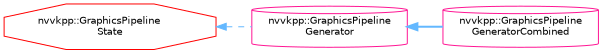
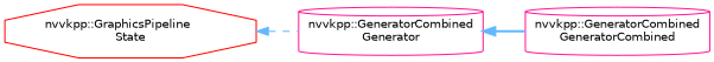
  digraph {
    rankdir=LR
    node [color=deeppink fillcolor=white fontname=Helvetica fontsize=10 shape=cylinder style=filled]
    edge [color=steelblue1 dir=back fontname=Helvetica fontsize=10 labelfontname=Helvetica labelfontsize=10]
-   n1 [height=0.2 label="nvvkpp::GraphicsPipeline\lGenerator" width=0.4]
-   n2 [height=0.2 label="nvvkpp::GraphicsPipeline\lGeneratorCombined" width=0.4]
+   n1 [height=0.2 label="nvvkpp::GeneratorCombined\lGenerator" width=0.4]
+   n2 [height=0.2 label="nvvkpp::GeneratorCombined\lGeneratorCombined" width=0.4]
    n3 [color=red height=0.2 label="nvvkpp::GraphicsPipeline\lState" shape=octagon width=0.4]
    n1 -> n2 [style=bold]
    n3 -> n1 [style=dashed]
  }
